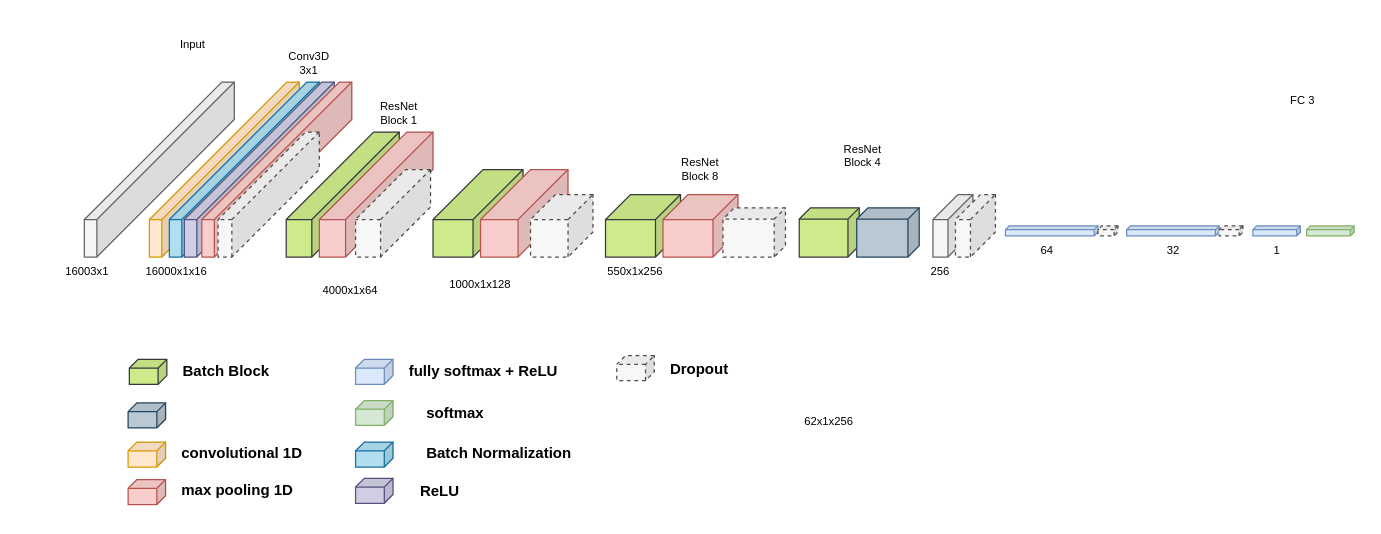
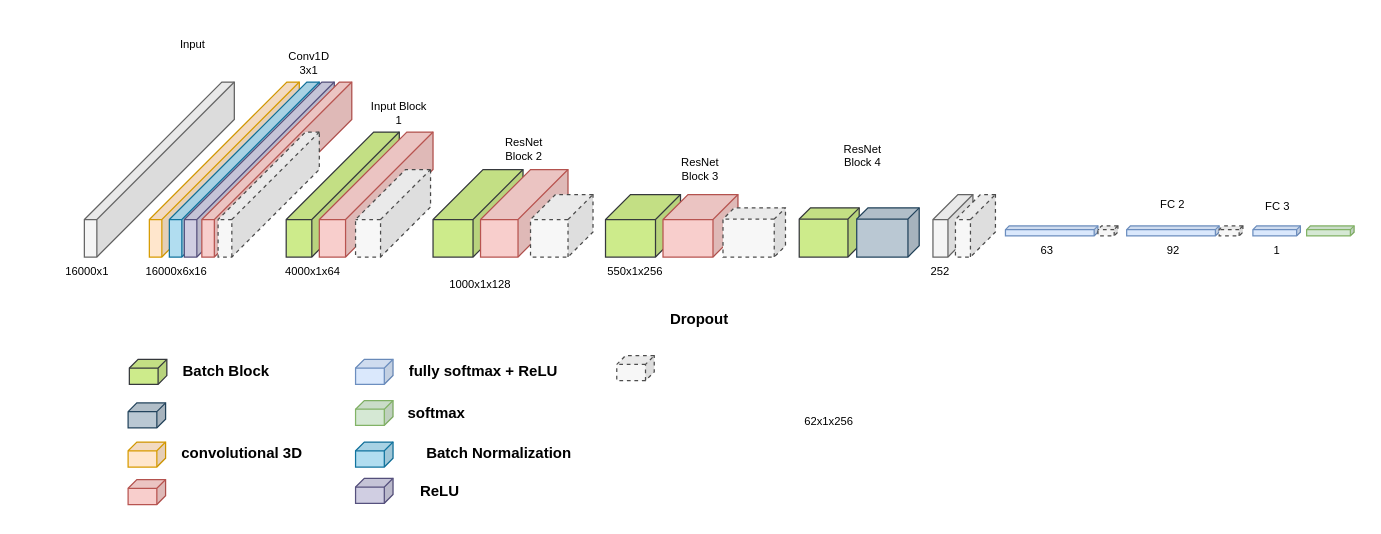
  <mxCell id="0" />
  <mxCell id="1" parent="0" />
  <mxCell id="2" value="" style="shape=cube;whiteSpace=wrap;html=1;boundedLbl=1;backgroundOutline=1;darkOpacity=0.05;darkOpacity2=0.1;size=20;direction=east;flipH=1;fillColor=#f5f5f5;strokeColor=#666666;fontColor=#333333;" parent="1" vertex="1"><mxGeometry x="746" y="155" width="32" height="50" as="geometry" /></mxCell>
  <mxCell id="3" value="" style="shape=cube;whiteSpace=wrap;html=1;boundedLbl=1;backgroundOutline=1;darkOpacity=0.05;darkOpacity2=0.1;size=20;direction=east;flipH=1;fillColor=#cdeb8b;strokeColor=#36393d;" parent="1" vertex="1"><mxGeometry x="484" y="155" width="60" height="50" as="geometry" /></mxCell>
  <mxCell id="4" value="" style="shape=cube;whiteSpace=wrap;html=1;boundedLbl=1;backgroundOutline=1;darkOpacity=0.05;darkOpacity2=0.1;size=20;direction=east;flipH=1;fillColor=#f8cecc;strokeColor=#b85450;" parent="1" vertex="1"><mxGeometry x="530" y="155" width="60" height="50" as="geometry" /></mxCell>
  <mxCell id="5" value="" style="shape=cube;whiteSpace=wrap;html=1;boundedLbl=1;backgroundOutline=1;darkOpacity=0.05;darkOpacity2=0.1;size=110;direction=east;flipH=1;fillColor=#ffe6cc;strokeColor=#d79b00;" parent="1" vertex="1"><mxGeometry x="119" y="65" width="120" height="140" as="geometry" /></mxCell>
  <mxCell id="6" value="" style="shape=cube;whiteSpace=wrap;html=1;boundedLbl=1;backgroundOutline=1;darkOpacity=0.05;darkOpacity2=0.1;size=3;direction=east;flipH=1;fillColor=#dae8fc;strokeColor=#6c8ebf;" parent="1" vertex="1"><mxGeometry x="804" y="180.12" width="74" height="8" as="geometry" /></mxCell>
  <mxCell id="7" value="" style="shape=cube;whiteSpace=wrap;html=1;boundedLbl=1;backgroundOutline=1;darkOpacity=0.05;darkOpacity2=0.1;size=3;direction=east;flipH=1;fillColor=#dae8fc;strokeColor=#6c8ebf;" parent="1" vertex="1"><mxGeometry x="901" y="180.13" width="74" height="8" as="geometry" /></mxCell>
  <mxCell id="8" value="" style="shape=cube;whiteSpace=wrap;html=1;boundedLbl=1;backgroundOutline=1;darkOpacity=0.05;darkOpacity2=0.1;size=3;direction=east;flipH=1;fillColor=#dae8fc;strokeColor=#6c8ebf;" parent="1" vertex="1"><mxGeometry x="1002" y="180.13" width="38" height="8" as="geometry" /></mxCell>
  <mxCell id="9" value="" style="shape=cube;whiteSpace=wrap;html=1;boundedLbl=1;backgroundOutline=1;darkOpacity=0.05;darkOpacity2=0.1;size=7;direction=east;flipH=1;fillColor=#ffe6cc;strokeColor=#d79b00;" parent="1" vertex="1"><mxGeometry x="102" y="353.06" width="30" height="20" as="geometry" /></mxCell>
  <mxCell id="10" value="" style="shape=cube;whiteSpace=wrap;html=1;boundedLbl=1;backgroundOutline=1;darkOpacity=0.05;darkOpacity2=0.1;size=7;direction=east;flipH=1;fillColor=#f8cecc;strokeColor=#b85450;" parent="1" vertex="1"><mxGeometry x="102" y="383.06" width="30" height="20" as="geometry" /></mxCell>
  <mxCell id="11" value="" style="shape=cube;whiteSpace=wrap;html=1;boundedLbl=1;backgroundOutline=1;darkOpacity=0.05;darkOpacity2=0.1;size=7;direction=east;flipH=1;fillColor=#dae8fc;strokeColor=#6c8ebf;" parent="1" vertex="1"><mxGeometry x="284" y="286.82" width="30" height="20" as="geometry" /></mxCell>
  <mxCell id="12" value="" style="shape=cube;whiteSpace=wrap;html=1;boundedLbl=1;backgroundOutline=1;darkOpacity=0.05;darkOpacity2=0.1;size=3;direction=east;flipH=1;fillColor=#d5e8d4;strokeColor=#82b366;" parent="1" vertex="1"><mxGeometry x="1045" y="180.12" width="38" height="8" as="geometry" /></mxCell>
  <mxCell id="13" value="" style="shape=cube;whiteSpace=wrap;html=1;boundedLbl=1;backgroundOutline=1;darkOpacity=0.05;darkOpacity2=0.1;size=7;direction=east;flipH=1;fillColor=#d5e8d4;strokeColor=#82b366;" parent="1" vertex="1"><mxGeometry x="284" y="319.82" width="30" height="20" as="geometry" /></mxCell>
- <mxCell id="14" value="&lt;span style=&quot;font-size: 9px;&quot;&gt;Conv3D&lt;br style=&quot;font-size: 9px;&quot;&gt;3x1&lt;br style=&quot;font-size: 9px;&quot;&gt;&lt;/span&gt;" style="text;html=1;strokeColor=none;fillColor=none;align=center;verticalAlign=middle;whiteSpace=wrap;rounded=0;fontSize=9;fontStyle=0" parent="1" vertex="1"><mxGeometry x="220" y="35" width="54" height="30" as="geometry" /></mxCell>
- <mxCell id="16" value="&lt;span style=&quot;font-size: 9px;&quot;&gt;FC 3&lt;/span&gt;" style="text;html=1;strokeColor=none;fillColor=none;align=center;verticalAlign=middle;whiteSpace=wrap;rounded=0;fontSize=9;fontStyle=0" parent="1" vertex="1"><mxGeometry x="1022" y="65" width="40" height="30" as="geometry" /></mxCell>
- <mxCell id="17" value="16003x1" style="text;html=1;strokeColor=none;fillColor=none;align=center;verticalAlign=middle;whiteSpace=wrap;rounded=0;fontSize=9;" parent="1" vertex="1"><mxGeometry x="20" y="202.1" width="99" height="30" as="geometry" /></mxCell>
- <mxCell id="18" value="16000x1x16" style="text;html=1;strokeColor=none;fillColor=none;align=center;verticalAlign=middle;whiteSpace=wrap;rounded=0;fontSize=9;" parent="1" vertex="1"><mxGeometry x="97" y="208.56" width="88" height="17.13" as="geometry" /></mxCell>
- <mxCell id="19" value="64" style="text;html=1;strokeColor=none;fillColor=none;align=center;verticalAlign=middle;whiteSpace=wrap;rounded=0;fontSize=9;fontStyle=0" parent="1" vertex="1"><mxGeometry x="788" y="188.13" width="99" height="24" as="geometry" /></mxCell>
- <mxCell id="20" value="convolutional 1D" style="text;html=1;strokeColor=none;fillColor=none;align=left;verticalAlign=middle;whiteSpace=wrap;rounded=0;fontStyle=1" parent="1" vertex="1"><mxGeometry x="143" y="350.12" width="138" height="23.88" as="geometry" /></mxCell>
- <mxCell id="21" value="max pooling 1D" style="text;html=1;strokeColor=none;fillColor=none;align=left;verticalAlign=middle;whiteSpace=wrap;rounded=0;fontStyle=1" parent="1" vertex="1"><mxGeometry x="143" y="380.12" width="138" height="23.88" as="geometry" /></mxCell>
+ <mxCell id="14" value="&lt;span style=&quot;font-size: 9px;&quot;&gt;Conv1D&lt;br style=&quot;font-size: 9px;&quot;&gt;3x1&lt;br style=&quot;font-size: 9px;&quot;&gt;&lt;/span&gt;" style="text;html=1;strokeColor=none;fillColor=none;align=center;verticalAlign=middle;whiteSpace=wrap;rounded=0;fontSize=9;fontStyle=0" parent="1" vertex="1"><mxGeometry x="220" y="35" width="54" height="30" as="geometry" /></mxCell>
+ <mxCell id="15" value="&lt;span style=&quot;font-size: 9px;&quot;&gt;FC 2&lt;/span&gt;" style="text;html=1;strokeColor=none;fillColor=none;align=center;verticalAlign=middle;whiteSpace=wrap;rounded=0;fontSize=9;fontStyle=0" parent="1" vertex="1"><mxGeometry x="918" y="147.56" width="40" height="30" as="geometry" /></mxCell>
+ <mxCell id="16" value="&lt;span style=&quot;font-size: 9px;&quot;&gt;FC 3&lt;/span&gt;" style="text;html=1;strokeColor=none;fillColor=none;align=center;verticalAlign=middle;whiteSpace=wrap;rounded=0;fontSize=9;fontStyle=0" parent="1" vertex="1"><mxGeometry x="1002" y="150" width="40" height="30" as="geometry" /></mxCell>
+ <mxCell id="17" value="16000x1" style="text;html=1;strokeColor=none;fillColor=none;align=center;verticalAlign=middle;whiteSpace=wrap;rounded=0;fontSize=9;" parent="1" vertex="1"><mxGeometry x="20" y="202.1" width="99" height="30" as="geometry" /></mxCell>
+ <mxCell id="18" value="16000x6x16" style="text;html=1;strokeColor=none;fillColor=none;align=center;verticalAlign=middle;whiteSpace=wrap;rounded=0;fontSize=9;" parent="1" vertex="1"><mxGeometry x="97" y="208.56" width="88" height="17.13" as="geometry" /></mxCell>
+ <mxCell id="19" value="63" style="text;html=1;strokeColor=none;fillColor=none;align=center;verticalAlign=middle;whiteSpace=wrap;rounded=0;fontSize=9;fontStyle=0" parent="1" vertex="1"><mxGeometry x="788" y="188.13" width="99" height="24" as="geometry" /></mxCell>
+ <mxCell id="20" value="convolutional 3D" style="text;html=1;strokeColor=none;fillColor=none;align=left;verticalAlign=middle;whiteSpace=wrap;rounded=0;fontStyle=1" parent="1" vertex="1"><mxGeometry x="143" y="350.12" width="138" height="23.88" as="geometry" /></mxCell>
  <mxCell id="22" value="fully softmax + ReLU" style="text;html=1;strokeColor=none;fillColor=none;align=left;verticalAlign=middle;whiteSpace=wrap;rounded=0;fontStyle=1" parent="1" vertex="1"><mxGeometry x="325" y="284.94" width="138" height="23.88" as="geometry" /></mxCell>
- <mxCell id="23" value="softmax" style="text;html=1;strokeColor=none;fillColor=none;align=left;verticalAlign=middle;whiteSpace=wrap;rounded=0;fontStyle=1" parent="1" vertex="1"><mxGeometry x="339" y="317.88" width="138" height="23.88" as="geometry" /></mxCell>
+ <mxCell id="23" value="softmax" style="text;html=1;strokeColor=none;fillColor=none;align=left;verticalAlign=middle;whiteSpace=wrap;rounded=0;fontStyle=1" parent="1" vertex="1"><mxGeometry x="324" y="317.88" width="138" height="23.88" as="geometry" /></mxCell>
  <mxCell id="24" value="" style="shape=cube;whiteSpace=wrap;html=1;boundedLbl=1;backgroundOutline=1;darkOpacity=0.05;darkOpacity2=0.1;size=110;direction=east;flipH=1;fillColor=#f5f5f5;strokeColor=#666666;fontColor=#333333;" parent="1" vertex="1"><mxGeometry x="67" y="65" width="120" height="140" as="geometry" /></mxCell>
  <mxCell id="25" value="" style="shape=cube;whiteSpace=wrap;html=1;boundedLbl=1;backgroundOutline=1;darkOpacity=0.05;darkOpacity2=0.1;size=7;direction=east;flipH=1;fillColor=#b1ddf0;strokeColor=#10739e;" parent="1" vertex="1"><mxGeometry x="284" y="353.06" width="30" height="20" as="geometry" /></mxCell>
  <mxCell id="26" value="Batch Normalization" style="text;html=1;strokeColor=none;fillColor=none;align=left;verticalAlign=middle;whiteSpace=wrap;rounded=0;fontStyle=1" parent="1" vertex="1"><mxGeometry x="339" y="350.12" width="138" height="23.88" as="geometry" /></mxCell>
  <mxCell id="27" value="" style="shape=cube;whiteSpace=wrap;html=1;boundedLbl=1;backgroundOutline=1;darkOpacity=0.05;darkOpacity2=0.1;size=110;direction=east;flipH=1;fillColor=#b1ddf0;strokeColor=#10739e;" parent="1" vertex="1"><mxGeometry x="135" y="65" width="120" height="140" as="geometry" /></mxCell>
  <mxCell id="28" value="" style="shape=cube;whiteSpace=wrap;html=1;boundedLbl=1;backgroundOutline=1;darkOpacity=0.05;darkOpacity2=0.1;size=7;direction=east;flipH=1;fillColor=#d0cee2;strokeColor=#56517e;" parent="1" vertex="1"><mxGeometry x="284" y="382.06" width="30" height="20" as="geometry" /></mxCell>
  <mxCell id="29" value="ReLU" style="text;html=1;strokeColor=none;fillColor=none;align=left;verticalAlign=middle;whiteSpace=wrap;rounded=0;fontStyle=1" parent="1" vertex="1"><mxGeometry x="334" y="381.12" width="138" height="23.88" as="geometry" /></mxCell>
  <mxCell id="30" value="" style="shape=cube;whiteSpace=wrap;html=1;boundedLbl=1;backgroundOutline=1;darkOpacity=0.05;darkOpacity2=0.1;size=110;direction=east;flipH=1;fillColor=#d0cee2;strokeColor=#56517e;" parent="1" vertex="1"><mxGeometry x="147" y="65" width="120" height="140" as="geometry" /></mxCell>
  <mxCell id="31" value="" style="shape=cube;whiteSpace=wrap;html=1;boundedLbl=1;backgroundOutline=1;darkOpacity=0.05;darkOpacity2=0.1;size=7;direction=east;flipH=1;dashed=1;fillColor=#F7F7F7;strokeColor=#4D4D4D;" parent="1" vertex="1"><mxGeometry x="493" y="283.94" width="30" height="20" as="geometry" /></mxCell>
- <mxCell id="32" value="Dropout" style="text;html=1;strokeColor=none;fillColor=none;align=left;verticalAlign=middle;whiteSpace=wrap;rounded=0;fontStyle=1" parent="1" vertex="1"><mxGeometry x="534" y="283" width="138" height="23.88" as="geometry" /></mxCell>
+ <mxCell id="32" value="Dropout" style="text;html=1;strokeColor=none;fillColor=none;align=left;verticalAlign=middle;whiteSpace=wrap;rounded=0;fontStyle=1" parent="1" vertex="1"><mxGeometry x="534" y="243" width="138" height="23.88" as="geometry" /></mxCell>
  <mxCell id="33" value="" style="shape=cube;whiteSpace=wrap;html=1;boundedLbl=1;backgroundOutline=1;darkOpacity=0.05;darkOpacity2=0.1;size=7;direction=east;flipH=1;fillColor=#cdeb8b;strokeColor=#36393d;" parent="1" vertex="1"><mxGeometry x="103" y="286.88" width="30" height="20" as="geometry" /></mxCell>
  <mxCell id="34" value="Batch Block" style="text;html=1;strokeColor=none;fillColor=none;align=left;verticalAlign=middle;whiteSpace=wrap;rounded=0;fontStyle=1" parent="1" vertex="1"><mxGeometry x="143.5" y="284.94" width="85" height="23.88" as="geometry" /></mxCell>
- <mxCell id="35" value="&lt;span style=&quot;font-size: 9px;&quot;&gt;ResNet Block 1&lt;br style=&quot;font-size: 9px;&quot;&gt;&lt;/span&gt;" style="text;html=1;strokeColor=none;fillColor=none;align=center;verticalAlign=middle;whiteSpace=wrap;rounded=0;fontSize=9;fontStyle=0" parent="1" vertex="1"><mxGeometry x="292" y="75" width="54" height="30" as="geometry" /></mxCell>
- <mxCell id="36" value="4000x1x64" style="text;html=1;strokeColor=none;fillColor=none;align=center;verticalAlign=middle;whiteSpace=wrap;rounded=0;fontSize=9;" parent="1" vertex="1"><mxGeometry x="236" y="223.56" width="88" height="17.13" as="geometry" /></mxCell>
+ <mxCell id="35" value="&lt;span style=&quot;font-size: 9px;&quot;&gt;Input Block 1&lt;br style=&quot;font-size: 9px;&quot;&gt;&lt;/span&gt;" style="text;html=1;strokeColor=none;fillColor=none;align=center;verticalAlign=middle;whiteSpace=wrap;rounded=0;fontSize=9;fontStyle=0" parent="1" vertex="1"><mxGeometry x="292" y="75" width="54" height="30" as="geometry" /></mxCell>
+ <mxCell id="36" value="4000x1x64" style="text;html=1;strokeColor=none;fillColor=none;align=center;verticalAlign=middle;whiteSpace=wrap;rounded=0;fontSize=9;" parent="1" vertex="1"><mxGeometry x="206" y="208.56" width="88" height="17.13" as="geometry" /></mxCell>
+ <mxCell id="37" value="&lt;span style=&quot;font-size: 9px;&quot;&gt;ResNet Block 2&lt;br style=&quot;font-size: 9px;&quot;&gt;&lt;/span&gt;" style="text;html=1;strokeColor=none;fillColor=none;align=center;verticalAlign=middle;whiteSpace=wrap;rounded=0;fontSize=9;fontStyle=0" parent="1" vertex="1"><mxGeometry x="392" y="104" width="54" height="30" as="geometry" /></mxCell>
  <mxCell id="38" value="1000x1x128" style="text;html=1;strokeColor=none;fillColor=none;align=center;verticalAlign=middle;whiteSpace=wrap;rounded=0;fontSize=9;" parent="1" vertex="1"><mxGeometry x="340" y="218.54" width="88" height="17.13" as="geometry" /></mxCell>
  <mxCell id="39" value="" style="shape=cube;whiteSpace=wrap;html=1;boundedLbl=1;backgroundOutline=1;darkOpacity=0.05;darkOpacity2=0.1;size=110;direction=east;flipH=1;fillColor=#f8cecc;strokeColor=#b85450;" parent="1" vertex="1"><mxGeometry x="161" y="65" width="120" height="140" as="geometry" /></mxCell>
- <mxCell id="40" value="&lt;span style=&quot;font-size: 9px;&quot;&gt;ResNet Block 8&lt;br style=&quot;font-size: 9px;&quot;&gt;&lt;/span&gt;" style="text;html=1;strokeColor=none;fillColor=none;align=center;verticalAlign=middle;whiteSpace=wrap;rounded=0;fontSize=9;fontStyle=0" parent="1" vertex="1"><mxGeometry x="533" y="120" width="54" height="30" as="geometry" /></mxCell>
+ <mxCell id="40" value="&lt;span style=&quot;font-size: 9px;&quot;&gt;ResNet Block 3&lt;br style=&quot;font-size: 9px;&quot;&gt;&lt;/span&gt;" style="text;html=1;strokeColor=none;fillColor=none;align=center;verticalAlign=middle;whiteSpace=wrap;rounded=0;fontSize=9;fontStyle=0" parent="1" vertex="1"><mxGeometry x="533" y="120" width="54" height="30" as="geometry" /></mxCell>
  <mxCell id="41" value="550x1x256" style="text;html=1;strokeColor=none;fillColor=none;align=center;verticalAlign=middle;whiteSpace=wrap;rounded=0;fontSize=9;" parent="1" vertex="1"><mxGeometry x="464" y="208.56" width="88" height="17.13" as="geometry" /></mxCell>
  <mxCell id="42" value="" style="shape=cube;whiteSpace=wrap;html=1;boundedLbl=1;backgroundOutline=1;darkOpacity=0.05;darkOpacity2=0.1;size=7;direction=east;flipH=1;fillColor=#bac8d3;strokeColor=#23445d;" parent="1" vertex="1"><mxGeometry x="102" y="321.76" width="30" height="20" as="geometry" /></mxCell>
  <mxCell id="43" value="" style="shape=cube;whiteSpace=wrap;html=1;boundedLbl=1;backgroundOutline=1;darkOpacity=0.05;darkOpacity2=0.1;size=9;direction=east;flipH=1;fillColor=#cdeb8b;strokeColor=#36393d;" parent="1" vertex="1"><mxGeometry x="639" y="165.69" width="48" height="39.31" as="geometry" /></mxCell>
  <mxCell id="44" value="62x1x256" style="text;html=1;strokeColor=none;fillColor=none;align=center;verticalAlign=middle;whiteSpace=wrap;rounded=0;fontSize=9;" parent="1" vertex="1"><mxGeometry x="619" y="328.54" width="88" height="17.13" as="geometry" /></mxCell>
  <mxCell id="45" value="&lt;span style=&quot;font-size: 9px;&quot;&gt;ResNet Block 4&lt;br style=&quot;font-size: 9px;&quot;&gt;&lt;/span&gt;" style="text;html=1;strokeColor=none;fillColor=none;align=center;verticalAlign=middle;whiteSpace=wrap;rounded=0;fontSize=9;fontStyle=0" parent="1" vertex="1"><mxGeometry x="663" y="109" width="54" height="30" as="geometry" /></mxCell>
- <mxCell id="46" value="32" style="text;html=1;strokeColor=none;fillColor=none;align=center;verticalAlign=middle;whiteSpace=wrap;rounded=0;fontSize=9;fontStyle=0" parent="1" vertex="1"><mxGeometry x="888.5" y="188.12" width="99" height="24" as="geometry" /></mxCell>
+ <mxCell id="46" value="92" style="text;html=1;strokeColor=none;fillColor=none;align=center;verticalAlign=middle;whiteSpace=wrap;rounded=0;fontSize=9;fontStyle=0" parent="1" vertex="1"><mxGeometry x="888.5" y="188.12" width="99" height="24" as="geometry" /></mxCell>
  <mxCell id="47" value="1" style="text;html=1;strokeColor=none;fillColor=none;align=center;verticalAlign=middle;whiteSpace=wrap;rounded=0;fontSize=9;fontStyle=0" parent="1" vertex="1"><mxGeometry x="971.5" y="188.13" width="99" height="24" as="geometry" /></mxCell>
- <mxCell id="48" value="256" style="text;html=1;strokeColor=none;fillColor=none;align=center;verticalAlign=middle;whiteSpace=wrap;rounded=0;fontSize=9;" parent="1" vertex="1"><mxGeometry x="708" y="208.54" width="88" height="17.13" as="geometry" /></mxCell>
+ <mxCell id="48" value="252" style="text;html=1;strokeColor=none;fillColor=none;align=center;verticalAlign=middle;whiteSpace=wrap;rounded=0;fontSize=9;" parent="1" vertex="1"><mxGeometry x="708" y="208.54" width="88" height="17.13" as="geometry" /></mxCell>
  <mxCell id="49" value="" style="shape=cube;whiteSpace=wrap;html=1;boundedLbl=1;backgroundOutline=1;darkOpacity=0.05;darkOpacity2=0.1;size=70;direction=east;flipH=1;fillColor=#cdeb8b;strokeColor=#36393d;" parent="1" vertex="1"><mxGeometry x="228.5" y="105" width="90.5" height="100" as="geometry" /></mxCell>
  <mxCell id="50" value="" style="shape=cube;whiteSpace=wrap;html=1;boundedLbl=1;backgroundOutline=1;darkOpacity=0.05;darkOpacity2=0.1;size=70;direction=east;flipH=1;fillColor=#f8cecc;strokeColor=#b85450;" parent="1" vertex="1"><mxGeometry x="255" y="105" width="91" height="100" as="geometry" /></mxCell>
  <mxCell id="51" value="" style="shape=cube;whiteSpace=wrap;html=1;boundedLbl=1;backgroundOutline=1;darkOpacity=0.05;darkOpacity2=0.1;size=40;direction=east;flipH=1;fillColor=#cdeb8b;strokeColor=#36393d;" parent="1" vertex="1"><mxGeometry x="346" y="135" width="72" height="70" as="geometry" /></mxCell>
  <mxCell id="52" value="" style="shape=cube;whiteSpace=wrap;html=1;boundedLbl=1;backgroundOutline=1;darkOpacity=0.05;darkOpacity2=0.1;size=40;direction=east;flipH=1;fillColor=#f8cecc;strokeColor=#b85450;" parent="1" vertex="1"><mxGeometry x="384" y="135" width="70" height="70" as="geometry" /></mxCell>
  <mxCell id="53" value="" style="shape=cube;whiteSpace=wrap;html=1;boundedLbl=1;backgroundOutline=1;darkOpacity=0.05;darkOpacity2=0.1;size=40;direction=east;flipH=1;dashed=1;fillColor=#F7F7F7;strokeColor=#4D4D4D;" parent="1" vertex="1"><mxGeometry x="284" y="135" width="60" height="70" as="geometry" /></mxCell>
  <mxCell id="54" value="" style="shape=cube;whiteSpace=wrap;html=1;boundedLbl=1;backgroundOutline=1;darkOpacity=0.05;darkOpacity2=0.1;size=70;direction=east;flipH=1;fillColor=#F7F7F7;strokeColor=#4D4D4D;dashed=1;" parent="1" vertex="1"><mxGeometry x="174" y="105" width="81" height="100" as="geometry" /></mxCell>
  <mxCell id="55" value="" style="shape=cube;whiteSpace=wrap;html=1;boundedLbl=1;backgroundOutline=1;darkOpacity=0.05;darkOpacity2=0.1;size=20;direction=east;flipH=1;dashed=1;fillColor=#F7F7F7;strokeColor=#4D4D4D;" parent="1" vertex="1"><mxGeometry x="424" y="155" width="50" height="50" as="geometry" /></mxCell>
  <mxCell id="56" value="" style="shape=cube;whiteSpace=wrap;html=1;boundedLbl=1;backgroundOutline=1;darkOpacity=0.05;darkOpacity2=0.1;size=9;direction=east;flipH=1;fillColor=#F7F7F7;strokeColor=#4D4D4D;dashed=1;" parent="1" vertex="1"><mxGeometry x="578" y="165.69" width="50" height="39.31" as="geometry" /></mxCell>
  <mxCell id="57" value="" style="shape=cube;whiteSpace=wrap;html=1;boundedLbl=1;backgroundOutline=1;darkOpacity=0.05;darkOpacity2=0.1;size=9;direction=east;flipH=1;fillColor=#bac8d3;strokeColor=#23445d;" parent="1" vertex="1"><mxGeometry x="685" y="165.69" width="50" height="39.31" as="geometry" /></mxCell>
  <mxCell id="58" value="&lt;span style=&quot;font-size: 9px&quot;&gt;Input&lt;br style=&quot;font-size: 9px&quot;&gt;&lt;/span&gt;" style="text;html=1;strokeColor=none;fillColor=none;align=center;verticalAlign=middle;whiteSpace=wrap;rounded=0;fontSize=9;fontStyle=0" parent="1" vertex="1"><mxGeometry x="127" y="20" width="54" height="30" as="geometry" /></mxCell>
  <mxCell id="59" value="" style="shape=cube;whiteSpace=wrap;html=1;boundedLbl=1;backgroundOutline=1;darkOpacity=0.05;darkOpacity2=0.1;size=3;direction=east;flipH=1;fillColor=#F7F7F7;strokeColor=#4D4D4D;dashed=1;" vertex="1" parent="1"><mxGeometry x="878" y="180" width="16" height="8" as="geometry" /></mxCell>
  <mxCell id="60" value="" style="shape=cube;whiteSpace=wrap;html=1;boundedLbl=1;backgroundOutline=1;darkOpacity=0.05;darkOpacity2=0.1;size=3;direction=east;flipH=1;fillColor=#F7F7F7;strokeColor=#4D4D4D;dashed=1;" vertex="1" parent="1"><mxGeometry x="975" y="180.12" width="19" height="8" as="geometry" /></mxCell>
  <mxCell id="61" value="" style="shape=cube;whiteSpace=wrap;html=1;boundedLbl=1;backgroundOutline=1;darkOpacity=0.05;darkOpacity2=0.1;size=20;direction=east;flipH=1;fillColor=#F7F7F7;strokeColor=#4D4D4D;fontColor=default;dashed=1;" vertex="1" parent="1"><mxGeometry x="764" y="155" width="32" height="50" as="geometry" /></mxCell>
